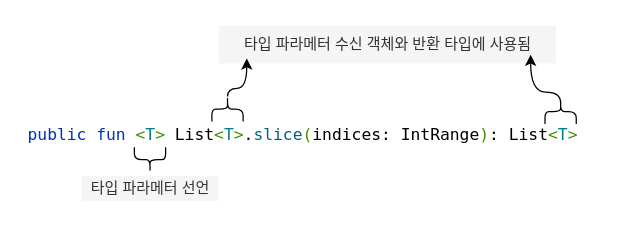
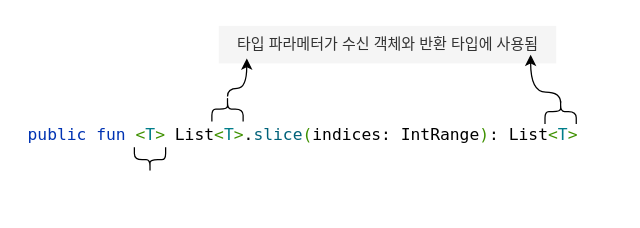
  <mxCell id="0" />
  <mxCell id="1" parent="0" />
  <mxCell id="2" value="&lt;div style=&quot;background-color:#ffffff;color:#080808&quot;&gt;&lt;pre style=&quot;font-family:'IBM Plex Mono',monospace;font-size:9.8pt;&quot;&gt;&lt;span style=&quot;color:#0033b3;&quot;&gt;public fun &lt;/span&gt;&lt;span style=&quot;color:#3f9101;&quot;&gt;&amp;lt;&lt;/span&gt;&lt;span style=&quot;color:#007e8a;&quot;&gt;T&lt;/span&gt;&lt;span style=&quot;color:#3f9101;&quot;&gt;&amp;gt; &lt;/span&gt;&lt;span style=&quot;color:#000000;&quot;&gt;List&lt;/span&gt;&lt;span style=&quot;color:#3f9101;&quot;&gt;&amp;lt;&lt;/span&gt;&lt;span style=&quot;color:#007e8a;&quot;&gt;T&lt;/span&gt;&lt;span style=&quot;color:#3f9101;&quot;&gt;&amp;gt;&lt;/span&gt;.&lt;span style=&quot;color:#00627a;&quot;&gt;slice&lt;/span&gt;&lt;span style=&quot;color:#3f9101;&quot;&gt;(&lt;/span&gt;&lt;span style=&quot;color:#000000;&quot;&gt;indices&lt;/span&gt;: &lt;span style=&quot;color:#000000;&quot;&gt;IntRange&lt;/span&gt;&lt;span style=&quot;color:#3f9101;&quot;&gt;)&lt;/span&gt;: &lt;span style=&quot;color:#000000;&quot;&gt;List&lt;/span&gt;&lt;span style=&quot;color:#3f9101;&quot;&gt;&amp;lt;&lt;/span&gt;&lt;span style=&quot;color:#007e8a;&quot;&gt;T&lt;/span&gt;&lt;span style=&quot;color:#3f9101;&quot;&gt;&amp;gt;&lt;/span&gt;&lt;/pre&gt;&lt;/div&gt;" style="text;whiteSpace=wrap;html=1;" vertex="1" parent="1"><mxGeometry x="20" y="80" width="470" height="50" as="geometry" /></mxCell>
  <mxCell id="3" value="" style="shape=curlyBracket;whiteSpace=wrap;html=1;rounded=1;labelPosition=left;verticalLabelPosition=middle;align=right;verticalAlign=middle;rotation=-90;" vertex="1" parent="1"><mxGeometry x="109.5" y="114.5" width="20" height="25" as="geometry" /></mxCell>
- <mxCell id="4" value="타입 파라메터 선언" style="text;html=1;align=center;verticalAlign=middle;whiteSpace=wrap;rounded=0;fillColor=#f5f5f5;fontColor=#333333;strokeColor=none;" vertex="1" parent="1"><mxGeometry x="64.5" y="140" width="110" height="20" as="geometry" /></mxCell>
  <mxCell id="5" value="" style="shape=curlyBracket;whiteSpace=wrap;html=1;rounded=1;labelPosition=left;verticalLabelPosition=middle;align=right;verticalAlign=middle;rotation=90;" vertex="1" parent="1"><mxGeometry x="171.5" y="74" width="20" height="25" as="geometry" /></mxCell>
  <mxCell id="6" value="" style="shape=curlyBracket;whiteSpace=wrap;html=1;rounded=1;labelPosition=left;verticalLabelPosition=middle;align=right;verticalAlign=middle;rotation=90;" vertex="1" parent="1"><mxGeometry x="438" y="76" width="20" height="25" as="geometry" /></mxCell>
- <mxCell id="7" value="타입 파라메터 수신 객체와 반환 타입에 사용됨" style="text;html=1;align=center;verticalAlign=middle;whiteSpace=wrap;rounded=0;fillColor=#f5f5f5;fontColor=#333333;strokeColor=none;" vertex="1" parent="1"><mxGeometry x="174.5" y="20" width="270" height="30" as="geometry" /></mxCell>
+ <mxCell id="7" value="타입 파라메터가 수신 객체와 반환 타입에 사용됨" style="text;html=1;align=center;verticalAlign=middle;whiteSpace=wrap;rounded=0;fillColor=#f5f5f5;fontColor=#333333;strokeColor=none;" vertex="1" parent="1"><mxGeometry x="174.5" y="20" width="270" height="30" as="geometry" /></mxCell>
  <mxCell id="8" style="edgeStyle=orthogonalEdgeStyle;rounded=0;orthogonalLoop=1;jettySize=auto;html=1;entryX=0.083;entryY=0.867;entryDx=0;entryDy=0;entryPerimeter=0;curved=1;" edge="1" parent="1" source="5" target="7"><mxGeometry relative="1" as="geometry"><Array as="points"><mxPoint x="182" y="70" /><mxPoint x="197" y="70" /></Array></mxGeometry></mxCell>
  <mxCell id="9" style="edgeStyle=orthogonalEdgeStyle;rounded=0;orthogonalLoop=1;jettySize=auto;html=1;curved=1;" edge="1" parent="1"><mxGeometry relative="1" as="geometry"><mxPoint x="448" y="81.5" as="sourcePoint" /><mxPoint x="424" y="43" as="targetPoint" /><Array as="points"><mxPoint x="448" y="73" /><mxPoint x="424" y="73" /></Array></mxGeometry></mxCell>
